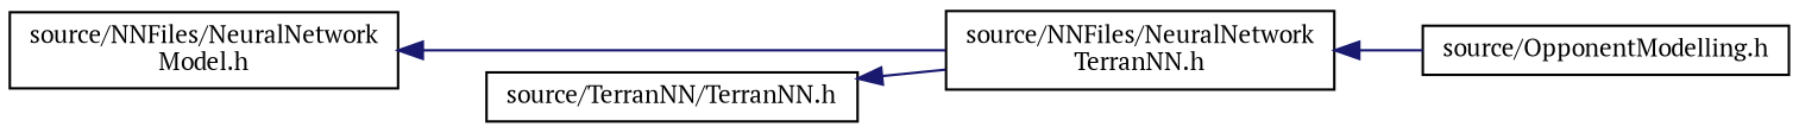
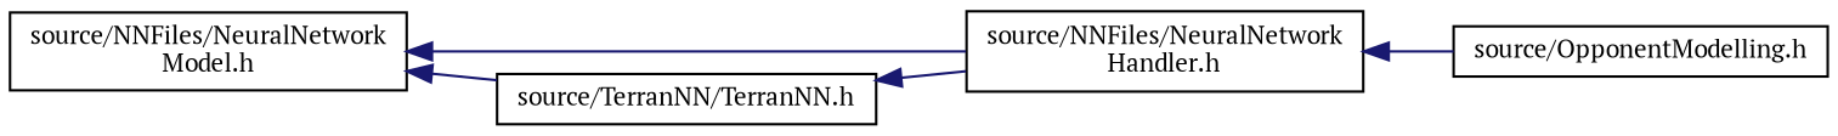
  digraph {
    fontname="PT Serif"
    rankdir=LR
    node [color=black fillcolor=white fontname="PT Serif" fontsize=10 shape=record style=filled]
    edge [color=midnightblue dir=back fontname="PT Serif" fontsize=10 labelfontname=Helvetica labelfontsize=10 style=solid]
    n1 [height=0.2 label="source/NNFiles/NeuralNetwork\lModel.h" width=0.4]
-   n2 [height=0.2 label="source/NNFiles/NeuralNetwork\lTerranNN.h" width=0.4]
+   n2 [height=0.2 label="source/NNFiles/NeuralNetwork\lHandler.h" width=0.4]
    n3 [height=0.2 label="source/TerranNN/TerranNN.h" width=0.4]
    n4 [height=0.2 label="source/OpponentModelling.h" width=0.4]
    n1 -> n2
+   n1 -> n3
    n2 -> n4
    n3 -> n2
  }
